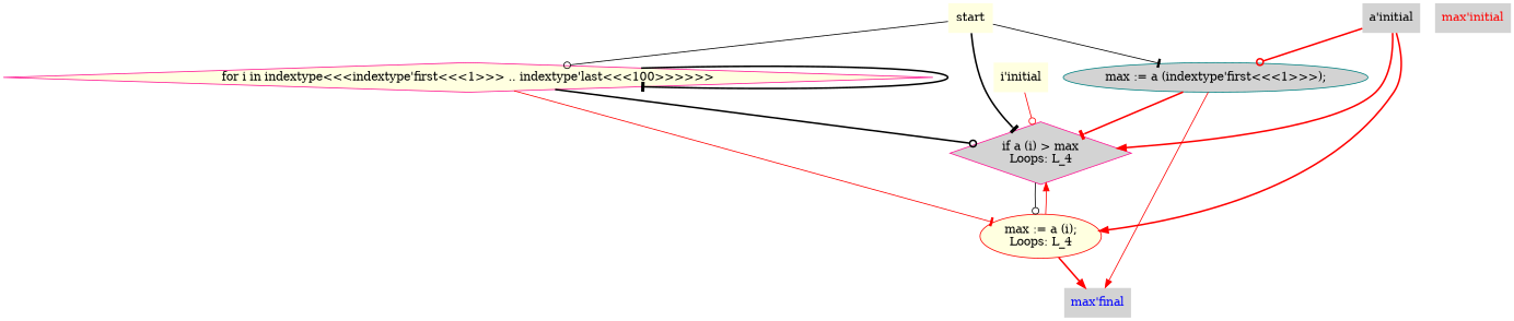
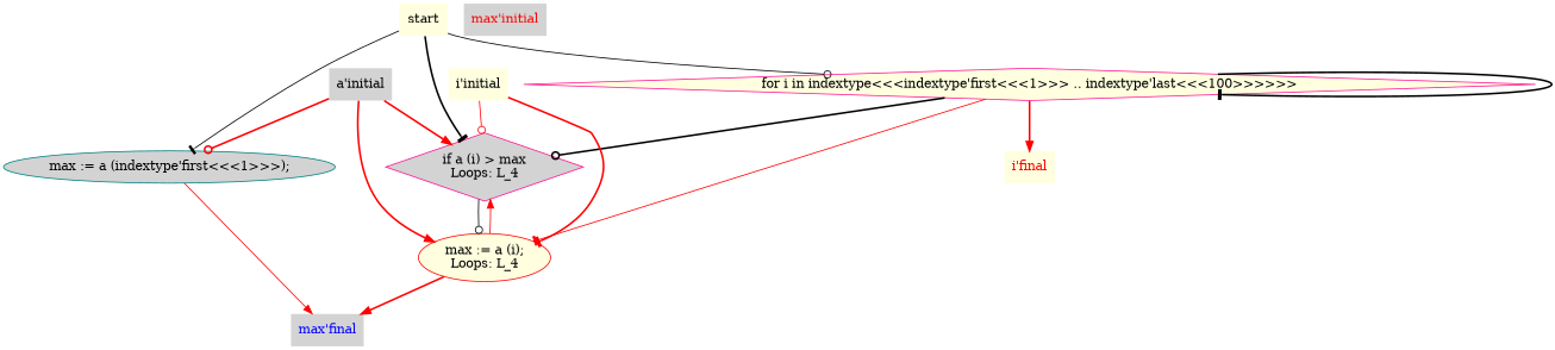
  digraph {
    splines=True
    node [color=red fillcolor=lightyellow shape=plaintext style=filled]
    edge [arrowType=normal arrowhead=tee style=bold color=red]
    n1 [color=brown label=start]
    n2 [color=teal fillcolor=lightgrey label="max := a (indextype'first<<<1>>>);" shape=""]
    n3 [color=deeppink fillcolor=lightgrey label="if a (i) > max\nLoops:&nbsp;L_4" shape=diamond]
    n4 [color=deeppink label="for i in indextype<<<indextype'first<<<1>>> .. indextype'last<<<100>>>>>>" shape=diamond]
    n5 [color=brown fillcolor=lightgrey fontcolor=blue label="max'final"]
    n6 [label="max := a (i);\nLoops:&nbsp;L_4" shape=""]
+   n7 [color=brown fontcolor=red label="i'final"]
    n8 [fillcolor=lightgrey label="a'initial"]
    n9 [fillcolor=lightgrey fontcolor=red label="max'initial"]
    n10 [label="i'initial"]
    n1 -> n2 [style=solid color=""]
    n1 -> n3 [color=""]
    n1 -> n4 [arrowhead=odot style=solid color=""]
-   n2 -> n3
    n2 -> n5 [arrowhead=normal style=solid]
    n3 -> n6 [arrowhead=odot style=solid color=""]
    n4 -> n3 [arrowhead=odot color=""]
    n4 -> n4 [color=""]
    n4 -> n6 [style=solid]
+   n4 -> n7 [arrowhead=normal]
    n6 -> n3 [arrowhead=normal style=solid]
    n6 -> n5 [arrowhead=normal]
    n8 -> n2 [arrowhead=odot]
    n8 -> n3 [arrowhead=normal]
    n8 -> n6 [arrowhead=normal]
    n10 -> n3 [arrowhead=odot style=solid]
+   n10 -> n6
  }
